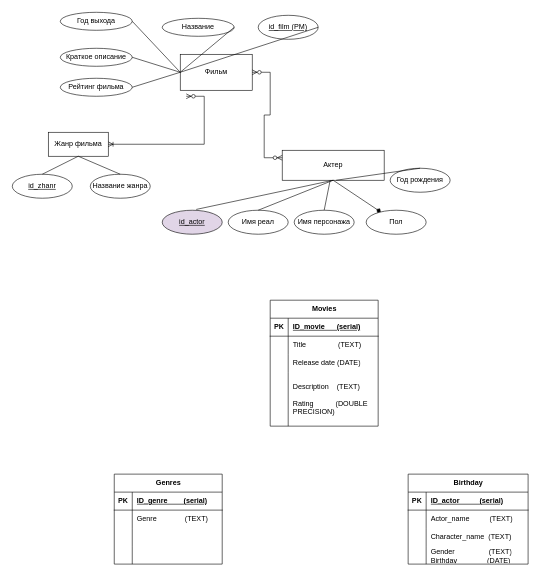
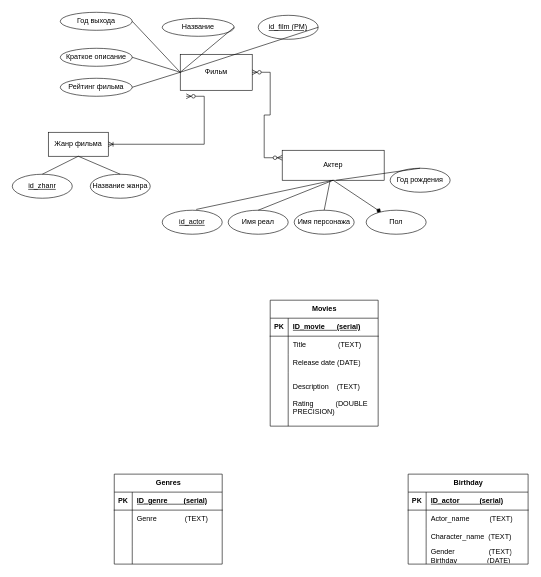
  <mxCell id="0" />
  <mxCell id="1" parent="0" />
  <mxCell id="2" value="Фильм" style="rounded=0;whiteSpace=wrap;html=1;" parent="1" vertex="1"><mxGeometry x="300" y="90" width="120" height="60" as="geometry" /></mxCell>
  <mxCell id="3" value="Название" style="ellipse;whiteSpace=wrap;html=1;" parent="1" vertex="1"><mxGeometry x="270" width="120" height="30" as="geometry" y="30" /></mxCell>
  <mxCell id="4" value="Год выхода" style="ellipse;whiteSpace=wrap;html=1;" parent="1" vertex="1"><mxGeometry x="100" y="20" width="120" height="30" as="geometry" /></mxCell>
  <mxCell id="5" value="Краткое описание" style="ellipse;whiteSpace=wrap;html=1;" parent="1" vertex="1"><mxGeometry x="100" y="80" width="120" height="30" as="geometry" /></mxCell>
  <mxCell id="6" value="Рейтинг фильма" style="ellipse;whiteSpace=wrap;html=1;" parent="1" vertex="1"><mxGeometry x="100" y="130" width="120" height="30" as="geometry" /></mxCell>
  <mxCell id="7" value="" style="endArrow=none;html=1;rounded=0;exitX=1;exitY=0.5;exitDx=0;exitDy=0;entryX=0;entryY=0.5;entryDx=0;entryDy=0;" parent="1" source="3" target="2" edge="1"><mxGeometry width="50" height="50" relative="1" as="geometry"><mxPoint x="240" y="160" as="sourcePoint" /><mxPoint x="290" y="110" as="targetPoint" /></mxGeometry></mxCell>
  <mxCell id="8" value="" style="endArrow=none;html=1;rounded=0;exitX=1;exitY=0.5;exitDx=0;exitDy=0;" parent="1" source="4" edge="1"><mxGeometry width="50" height="50" relative="1" as="geometry"><mxPoint x="240" y="160" as="sourcePoint" /><mxPoint x="300" y="120" as="targetPoint" /></mxGeometry></mxCell>
  <mxCell id="9" value="" style="endArrow=none;html=1;rounded=0;entryX=0;entryY=0.5;entryDx=0;entryDy=0;exitX=1;exitY=0.5;exitDx=0;exitDy=0;" parent="1" source="5" target="2" edge="1"><mxGeometry width="50" height="50" relative="1" as="geometry"><mxPoint x="190" y="160" as="sourcePoint" /><mxPoint x="240" y="110" as="targetPoint" /></mxGeometry></mxCell>
  <mxCell id="10" value="" style="endArrow=none;html=1;rounded=0;exitX=1;exitY=0.5;exitDx=0;exitDy=0;" parent="1" source="6" edge="1"><mxGeometry width="50" height="50" relative="1" as="geometry"><mxPoint x="220" y="210" as="sourcePoint" /><mxPoint x="300" y="120" as="targetPoint" /></mxGeometry></mxCell>
  <mxCell id="11" value="id_film (PM)" style="ellipse;whiteSpace=wrap;html=1;align=center;fontStyle=4;" parent="1" vertex="1"><mxGeometry x="430" y="25" width="100" height="40" as="geometry" /></mxCell>
  <mxCell id="12" value="" style="endArrow=none;html=1;rounded=0;exitX=1;exitY=0.5;exitDx=0;exitDy=0;entryX=0;entryY=0.5;entryDx=0;entryDy=0;" parent="1" source="11" target="2" edge="1"><mxGeometry relative="1" as="geometry"><mxPoint x="190" y="130" as="sourcePoint" /><mxPoint x="350" y="130" as="targetPoint" /></mxGeometry></mxCell>
  <mxCell id="13" value="Актер" style="whiteSpace=wrap;html=1;align=center;" parent="1" vertex="1"><mxGeometry x="470" y="250" width="170" height="50" as="geometry" /></mxCell>
  <mxCell id="14" value="Жанр фильма" style="whiteSpace=wrap;html=1;align=center;" parent="1" vertex="1"><mxGeometry x="80" y="220" width="100" height="40" as="geometry" /></mxCell>
- <mxCell id="15" value="id_actor" style="ellipse;whiteSpace=wrap;html=1;align=center;fontStyle=4;fillColor=#e1d5e7;" parent="1" vertex="1"><mxGeometry x="270" y="350" width="100" height="40" as="geometry" /></mxCell>
+ <mxCell id="15" value="id_actor" style="ellipse;whiteSpace=wrap;html=1;align=center;fontStyle=4;" parent="1" vertex="1"><mxGeometry x="270" y="350" width="100" height="40" as="geometry" /></mxCell>
  <mxCell id="16" value="Имя реал" style="ellipse;whiteSpace=wrap;html=1;align=center;" parent="1" vertex="1"><mxGeometry x="380" y="350" width="100" height="40" as="geometry" /></mxCell>
  <mxCell id="17" value="Имя персонажа" style="ellipse;whiteSpace=wrap;html=1;align=center;" parent="1" vertex="1"><mxGeometry x="490" y="350" width="100" height="40" as="geometry" /></mxCell>
  <mxCell id="18" value="" style="endArrow=none;html=1;rounded=0;exitX=0.5;exitY=0;exitDx=0;exitDy=0;entryX=0.5;entryY=1;entryDx=0;entryDy=0;" parent="1" source="16" target="13" edge="1"><mxGeometry relative="1" as="geometry"><mxPoint x="120" y="130" as="sourcePoint" /><mxPoint x="280" y="130" as="targetPoint" /></mxGeometry></mxCell>
  <mxCell id="19" value="" style="endArrow=none;html=1;rounded=0;exitX=0.567;exitY=-0.033;exitDx=0;exitDy=0;exitPerimeter=0;entryX=0.5;entryY=1;entryDx=0;entryDy=0;" parent="1" source="15" target="13" edge="1"><mxGeometry relative="1" as="geometry"><mxPoint x="345" y="320" as="sourcePoint" /><mxPoint x="505" y="320" as="targetPoint" /></mxGeometry></mxCell>
  <mxCell id="20" value="" style="endArrow=none;html=1;rounded=0;entryX=0.5;entryY=0;entryDx=0;entryDy=0;" parent="1" target="17" edge="1"><mxGeometry relative="1" as="geometry"><mxPoint x="550" y="300" as="sourcePoint" /><mxPoint x="280" y="130" as="targetPoint" /></mxGeometry></mxCell>
  <mxCell id="21" value="Название жанра" style="ellipse;whiteSpace=wrap;html=1;align=center;" parent="1" vertex="1"><mxGeometry x="150" y="290" width="100" height="40" as="geometry" /></mxCell>
  <mxCell id="22" value="id_zhanr" style="ellipse;whiteSpace=wrap;html=1;align=center;fontStyle=4;" parent="1" vertex="1"><mxGeometry x="20" y="290" width="100" height="40" as="geometry" /></mxCell>
  <mxCell id="23" value="" style="endArrow=none;html=1;rounded=0;exitX=0.5;exitY=0;exitDx=0;exitDy=0;entryX=0.5;entryY=1;entryDx=0;entryDy=0;" parent="1" source="22" target="14" edge="1"><mxGeometry relative="1" as="geometry"><mxPoint x="180" y="130" as="sourcePoint" /><mxPoint x="340" y="130" as="targetPoint" /></mxGeometry></mxCell>
  <mxCell id="24" value="" style="endArrow=none;html=1;rounded=0;exitX=0.5;exitY=0;exitDx=0;exitDy=0;entryX=0.5;entryY=1;entryDx=0;entryDy=0;" parent="1" source="21" target="14" edge="1"><mxGeometry relative="1" as="geometry"><mxPoint x="180" y="130" as="sourcePoint" /><mxPoint x="340" y="130" as="targetPoint" /></mxGeometry></mxCell>
  <mxCell id="25" value="Пол" style="ellipse;whiteSpace=wrap;html=1;align=center;" parent="1" vertex="1"><mxGeometry x="610" y="350" width="100" height="40" as="geometry" /></mxCell>
  <mxCell id="26" value="Год рождения" style="ellipse;whiteSpace=wrap;html=1;align=center;" parent="1" vertex="1"><mxGeometry x="650" y="280" width="100" height="40" as="geometry" /></mxCell>
  <mxCell id="27" value="" style="endArrow=diamond;html=1;rounded=0;exitX=0.5;exitY=1;exitDx=0;exitDy=0;" parent="1" source="13" target="25" edge="1"><mxGeometry relative="1" as="geometry"><mxPoint x="390" y="140" as="sourcePoint" /><mxPoint x="550" y="140" as="targetPoint" /></mxGeometry></mxCell>
  <mxCell id="28" value="" style="endArrow=none;html=1;rounded=0;entryX=0.5;entryY=0;entryDx=0;entryDy=0;" parent="1" target="26" edge="1"><mxGeometry relative="1" as="geometry"><mxPoint x="560" y="300" as="sourcePoint" /><mxPoint x="550" y="140" as="targetPoint" /></mxGeometry></mxCell>
  <mxCell id="29" value="" style="edgeStyle=entityRelationEdgeStyle;fontSize=12;html=1;endArrow=ERzeroToMany;endFill=1;startArrow=ERzeroToMany;rounded=0;exitX=1;exitY=0.5;exitDx=0;exitDy=0;entryX=0;entryY=0.25;entryDx=0;entryDy=0;" parent="1" source="2" target="13" edge="1"><mxGeometry width="100" height="100" relative="1" as="geometry"><mxPoint x="380" y="200" as="sourcePoint" /><mxPoint x="580" y="210" as="targetPoint" /></mxGeometry></mxCell>
  <mxCell id="30" value="" style="edgeStyle=entityRelationEdgeStyle;fontSize=12;html=1;endArrow=ERoneToMany;startArrow=ERzeroToMany;rounded=0;entryX=1;entryY=0.5;entryDx=0;entryDy=0;" parent="1" target="14" edge="1"><mxGeometry width="100" height="100" relative="1" as="geometry"><mxPoint x="310" y="160" as="sourcePoint" /><mxPoint x="500" y="100" as="targetPoint" /><Array as="points"><mxPoint x="350" y="190" /><mxPoint x="340" y="190" /><mxPoint x="330" y="180" /><mxPoint x="310" y="200" /></Array></mxGeometry></mxCell>
  <mxCell id="31" value="Movies" style="shape=table;startSize=30;container=1;collapsible=1;childLayout=tableLayout;fixedRows=1;rowLines=0;fontStyle=1;align=center;resizeLast=1;html=1;" parent="1" vertex="1"><mxGeometry x="450" y="500" width="180" height="210" as="geometry" /></mxCell>
  <mxCell id="32" value="" style="shape=tableRow;horizontal=0;startSize=0;swimlaneHead=0;swimlaneBody=0;fillColor=none;collapsible=0;dropTarget=0;points=[[0,0.5],[1,0.5]];portConstraint=eastwest;top=0;left=0;right=0;bottom=1;" parent="31" vertex="1"><mxGeometry y="30" width="180" height="30" as="geometry" /></mxCell>
  <mxCell id="33" value="PK" style="shape=partialRectangle;connectable=0;fillColor=none;top=0;left=0;bottom=0;right=0;fontStyle=1;overflow=hidden;whiteSpace=wrap;html=1;" parent="32" vertex="1"><mxGeometry width="30" height="30" as="geometry"><mxRectangle width="30" height="30" as="alternateBounds" /></mxGeometry></mxCell>
  <mxCell id="34" value="ID_movie &amp;nbsp; &amp;nbsp; &amp;nbsp;(serial)" style="shape=partialRectangle;connectable=0;fillColor=none;top=0;left=0;bottom=0;right=0;align=left;spacingLeft=6;fontStyle=5;overflow=hidden;whiteSpace=wrap;html=1;" parent="32" vertex="1"><mxGeometry x="30" width="150" height="30" as="geometry"><mxRectangle width="150" height="30" as="alternateBounds" /></mxGeometry></mxCell>
  <mxCell id="35" value="" style="shape=tableRow;horizontal=0;startSize=0;swimlaneHead=0;swimlaneBody=0;fillColor=none;collapsible=0;dropTarget=0;points=[[0,0.5],[1,0.5]];portConstraint=eastwest;top=0;left=0;right=0;bottom=0;" parent="31" vertex="1"><mxGeometry y="60" width="180" height="30" as="geometry" /></mxCell>
  <mxCell id="36" value="" style="shape=partialRectangle;connectable=0;fillColor=none;top=0;left=0;bottom=0;right=0;editable=1;overflow=hidden;whiteSpace=wrap;html=1;" parent="35" vertex="1"><mxGeometry width="30" height="30" as="geometry"><mxRectangle width="30" height="30" as="alternateBounds" /></mxGeometry></mxCell>
  <mxCell id="37" value="Title &amp;nbsp; &amp;nbsp; &amp;nbsp; &amp;nbsp; &amp;nbsp; &amp;nbsp; &amp;nbsp; &amp;nbsp;(TEXT)" style="shape=partialRectangle;connectable=0;fillColor=none;top=0;left=0;bottom=0;right=0;align=left;spacingLeft=6;overflow=hidden;whiteSpace=wrap;html=1;" parent="35" vertex="1"><mxGeometry x="30" width="150" height="30" as="geometry"><mxRectangle width="150" height="30" as="alternateBounds" /></mxGeometry></mxCell>
  <mxCell id="38" value="" style="shape=tableRow;horizontal=0;startSize=0;swimlaneHead=0;swimlaneBody=0;fillColor=none;collapsible=0;dropTarget=0;points=[[0,0.5],[1,0.5]];portConstraint=eastwest;top=0;left=0;right=0;bottom=0;" parent="31" vertex="1"><mxGeometry y="90" width="180" height="30" as="geometry" /></mxCell>
  <mxCell id="39" value="" style="shape=partialRectangle;connectable=0;fillColor=none;top=0;left=0;bottom=0;right=0;editable=1;overflow=hidden;whiteSpace=wrap;html=1;" parent="38" vertex="1"><mxGeometry width="30" height="30" as="geometry"><mxRectangle width="30" height="30" as="alternateBounds" /></mxGeometry></mxCell>
  <mxCell id="40" value="Release date (DATE)" style="shape=partialRectangle;connectable=0;fillColor=none;top=0;left=0;bottom=0;right=0;align=left;spacingLeft=6;overflow=hidden;whiteSpace=wrap;html=1;" parent="38" vertex="1"><mxGeometry x="30" width="150" height="30" as="geometry"><mxRectangle width="150" height="30" as="alternateBounds" /></mxGeometry></mxCell>
  <mxCell id="41" value="" style="shape=tableRow;horizontal=0;startSize=0;swimlaneHead=0;swimlaneBody=0;fillColor=none;collapsible=0;dropTarget=0;points=[[0,0.5],[1,0.5]];portConstraint=eastwest;top=0;left=0;right=0;bottom=0;" parent="31" vertex="1"><mxGeometry y="120" width="180" height="90" as="geometry" /></mxCell>
  <mxCell id="42" value="" style="shape=partialRectangle;connectable=0;fillColor=none;top=0;left=0;bottom=0;right=0;editable=1;overflow=hidden;whiteSpace=wrap;html=1;" parent="41" vertex="1"><mxGeometry width="30" height="90" as="geometry"><mxRectangle width="30" height="90" as="alternateBounds" /></mxGeometry></mxCell>
  <mxCell id="43" value="Description &amp;nbsp; &amp;nbsp;(TEXT)&lt;br&gt;&lt;br&gt;Rating &amp;nbsp; &amp;nbsp; &amp;nbsp; &amp;nbsp; &amp;nbsp; (DOUBLE PRECISION)" style="shape=partialRectangle;connectable=0;fillColor=none;top=0;left=0;bottom=0;right=0;align=left;spacingLeft=6;overflow=hidden;whiteSpace=wrap;html=1;" parent="41" vertex="1"><mxGeometry x="30" width="150" height="90" as="geometry"><mxRectangle width="150" height="90" as="alternateBounds" /></mxGeometry></mxCell>
  <mxCell id="44" value="Genres" style="shape=table;startSize=30;container=1;collapsible=1;childLayout=tableLayout;fixedRows=1;rowLines=0;fontStyle=1;align=center;resizeLast=1;html=1;" parent="1" vertex="1"><mxGeometry x="190" y="790" width="180" height="150" as="geometry" /></mxCell>
  <mxCell id="45" value="" style="shape=tableRow;horizontal=0;startSize=0;swimlaneHead=0;swimlaneBody=0;fillColor=none;collapsible=0;dropTarget=0;points=[[0,0.5],[1,0.5]];portConstraint=eastwest;top=0;left=0;right=0;bottom=1;" parent="44" vertex="1"><mxGeometry y="30" width="180" height="30" as="geometry" /></mxCell>
  <mxCell id="46" value="PK" style="shape=partialRectangle;connectable=0;fillColor=none;top=0;left=0;bottom=0;right=0;fontStyle=1;overflow=hidden;whiteSpace=wrap;html=1;" parent="45" vertex="1"><mxGeometry width="30" height="30" as="geometry"><mxRectangle width="30" height="30" as="alternateBounds" /></mxGeometry></mxCell>
  <mxCell id="47" value="ID_genre &amp;nbsp; &amp;nbsp; &amp;nbsp; &amp;nbsp;(serial)" style="shape=partialRectangle;connectable=0;fillColor=none;top=0;left=0;bottom=0;right=0;align=left;spacingLeft=6;fontStyle=5;overflow=hidden;whiteSpace=wrap;html=1;" parent="45" vertex="1"><mxGeometry x="30" width="150" height="30" as="geometry"><mxRectangle width="150" height="30" as="alternateBounds" /></mxGeometry></mxCell>
  <mxCell id="48" value="" style="shape=tableRow;horizontal=0;startSize=0;swimlaneHead=0;swimlaneBody=0;fillColor=none;collapsible=0;dropTarget=0;points=[[0,0.5],[1,0.5]];portConstraint=eastwest;top=0;left=0;right=0;bottom=0;" parent="44" vertex="1"><mxGeometry y="60" width="180" height="30" as="geometry" /></mxCell>
  <mxCell id="49" value="" style="shape=partialRectangle;connectable=0;fillColor=none;top=0;left=0;bottom=0;right=0;editable=1;overflow=hidden;whiteSpace=wrap;html=1;" parent="48" vertex="1"><mxGeometry width="30" height="30" as="geometry"><mxRectangle width="30" height="30" as="alternateBounds" /></mxGeometry></mxCell>
  <mxCell id="50" value="Genre &amp;nbsp; &amp;nbsp; &amp;nbsp; &amp;nbsp; &amp;nbsp; &amp;nbsp; &amp;nbsp;(TEXT)" style="shape=partialRectangle;connectable=0;fillColor=none;top=0;left=0;bottom=0;right=0;align=left;spacingLeft=6;overflow=hidden;whiteSpace=wrap;html=1;" parent="48" vertex="1"><mxGeometry x="30" width="150" height="30" as="geometry"><mxRectangle width="150" height="30" as="alternateBounds" /></mxGeometry></mxCell>
  <mxCell id="51" value="" style="shape=tableRow;horizontal=0;startSize=0;swimlaneHead=0;swimlaneBody=0;fillColor=none;collapsible=0;dropTarget=0;points=[[0,0.5],[1,0.5]];portConstraint=eastwest;top=0;left=0;right=0;bottom=0;" parent="44" vertex="1"><mxGeometry y="90" width="180" height="30" as="geometry" /></mxCell>
  <mxCell id="52" value="" style="shape=partialRectangle;connectable=0;fillColor=none;top=0;left=0;bottom=0;right=0;editable=1;overflow=hidden;whiteSpace=wrap;html=1;" parent="51" vertex="1"><mxGeometry width="30" height="30" as="geometry"><mxRectangle width="30" height="30" as="alternateBounds" /></mxGeometry></mxCell>
  <mxCell id="53" value="" style="shape=partialRectangle;connectable=0;fillColor=none;top=0;left=0;bottom=0;right=0;align=left;spacingLeft=6;overflow=hidden;whiteSpace=wrap;html=1;" parent="51" vertex="1"><mxGeometry x="30" width="150" height="30" as="geometry"><mxRectangle width="150" height="30" as="alternateBounds" /></mxGeometry></mxCell>
  <mxCell id="54" value="" style="shape=tableRow;horizontal=0;startSize=0;swimlaneHead=0;swimlaneBody=0;fillColor=none;collapsible=0;dropTarget=0;points=[[0,0.5],[1,0.5]];portConstraint=eastwest;top=0;left=0;right=0;bottom=0;" parent="44" vertex="1"><mxGeometry y="120" width="180" height="30" as="geometry" /></mxCell>
  <mxCell id="55" value="" style="shape=partialRectangle;connectable=0;fillColor=none;top=0;left=0;bottom=0;right=0;editable=1;overflow=hidden;whiteSpace=wrap;html=1;" parent="54" vertex="1"><mxGeometry width="30" height="30" as="geometry"><mxRectangle width="30" height="30" as="alternateBounds" /></mxGeometry></mxCell>
  <mxCell id="56" value="" style="shape=partialRectangle;connectable=0;fillColor=none;top=0;left=0;bottom=0;right=0;align=left;spacingLeft=6;overflow=hidden;whiteSpace=wrap;html=1;" parent="54" vertex="1"><mxGeometry x="30" width="150" height="30" as="geometry"><mxRectangle width="150" height="30" as="alternateBounds" /></mxGeometry></mxCell>
  <mxCell id="57" value="Birthday" style="shape=table;startSize=30;container=1;collapsible=1;childLayout=tableLayout;fixedRows=1;rowLines=0;fontStyle=1;align=center;resizeLast=1;html=1;" parent="1" vertex="1"><mxGeometry x="680" y="790" width="200" height="150" as="geometry" /></mxCell>
  <mxCell id="58" value="" style="shape=tableRow;horizontal=0;startSize=0;swimlaneHead=0;swimlaneBody=0;fillColor=none;collapsible=0;dropTarget=0;points=[[0,0.5],[1,0.5]];portConstraint=eastwest;top=0;left=0;right=0;bottom=1;" parent="57" vertex="1"><mxGeometry y="30" width="200" height="30" as="geometry" /></mxCell>
  <mxCell id="59" value="PK" style="shape=partialRectangle;connectable=0;fillColor=none;top=0;left=0;bottom=0;right=0;fontStyle=1;overflow=hidden;whiteSpace=wrap;html=1;" parent="58" vertex="1"><mxGeometry width="30" height="30" as="geometry"><mxRectangle width="30" height="30" as="alternateBounds" /></mxGeometry></mxCell>
  <mxCell id="60" value="ID_actor &amp;nbsp; &amp;nbsp; &amp;nbsp; &amp;nbsp; &amp;nbsp;(serial)" style="shape=partialRectangle;connectable=0;fillColor=none;top=0;left=0;bottom=0;right=0;align=left;spacingLeft=6;fontStyle=5;overflow=hidden;whiteSpace=wrap;html=1;" parent="58" vertex="1"><mxGeometry x="30" width="170" height="30" as="geometry"><mxRectangle width="170" height="30" as="alternateBounds" /></mxGeometry></mxCell>
  <mxCell id="61" value="" style="shape=tableRow;horizontal=0;startSize=0;swimlaneHead=0;swimlaneBody=0;fillColor=none;collapsible=0;dropTarget=0;points=[[0,0.5],[1,0.5]];portConstraint=eastwest;top=0;left=0;right=0;bottom=0;" parent="57" vertex="1"><mxGeometry y="60" width="200" height="30" as="geometry" /></mxCell>
  <mxCell id="62" value="" style="shape=partialRectangle;connectable=0;fillColor=none;top=0;left=0;bottom=0;right=0;editable=1;overflow=hidden;whiteSpace=wrap;html=1;" parent="61" vertex="1"><mxGeometry width="30" height="30" as="geometry"><mxRectangle width="30" height="30" as="alternateBounds" /></mxGeometry></mxCell>
  <mxCell id="63" value="Actor_name &amp;nbsp; &amp;nbsp; &amp;nbsp; &amp;nbsp; &amp;nbsp;(TEXT)" style="shape=partialRectangle;connectable=0;fillColor=none;top=0;left=0;bottom=0;right=0;align=left;spacingLeft=6;overflow=hidden;whiteSpace=wrap;html=1;" parent="61" vertex="1"><mxGeometry x="30" width="170" height="30" as="geometry"><mxRectangle width="170" height="30" as="alternateBounds" /></mxGeometry></mxCell>
  <mxCell id="64" value="" style="shape=tableRow;horizontal=0;startSize=0;swimlaneHead=0;swimlaneBody=0;fillColor=none;collapsible=0;dropTarget=0;points=[[0,0.5],[1,0.5]];portConstraint=eastwest;top=0;left=0;right=0;bottom=0;" parent="57" vertex="1"><mxGeometry y="90" width="200" height="30" as="geometry" /></mxCell>
  <mxCell id="65" value="" style="shape=partialRectangle;connectable=0;fillColor=none;top=0;left=0;bottom=0;right=0;editable=1;overflow=hidden;whiteSpace=wrap;html=1;" parent="64" vertex="1"><mxGeometry width="30" height="30" as="geometry"><mxRectangle width="30" height="30" as="alternateBounds" /></mxGeometry></mxCell>
  <mxCell id="66" value="Character_name &amp;nbsp;(TEXT)" style="shape=partialRectangle;connectable=0;fillColor=none;top=0;left=0;bottom=0;right=0;align=left;spacingLeft=6;overflow=hidden;whiteSpace=wrap;html=1;" parent="64" vertex="1"><mxGeometry x="30" width="170" height="30" as="geometry"><mxRectangle width="170" height="30" as="alternateBounds" /></mxGeometry></mxCell>
  <mxCell id="67" value="" style="shape=tableRow;horizontal=0;startSize=0;swimlaneHead=0;swimlaneBody=0;fillColor=none;collapsible=0;dropTarget=0;points=[[0,0.5],[1,0.5]];portConstraint=eastwest;top=0;left=0;right=0;bottom=0;" parent="57" vertex="1"><mxGeometry y="120" width="200" height="30" as="geometry" /></mxCell>
  <mxCell id="68" value="" style="shape=partialRectangle;connectable=0;fillColor=none;top=0;left=0;bottom=0;right=0;editable=1;overflow=hidden;whiteSpace=wrap;html=1;" parent="67" vertex="1"><mxGeometry width="30" height="30" as="geometry"><mxRectangle width="30" height="30" as="alternateBounds" /></mxGeometry></mxCell>
  <mxCell id="69" value="Gender &amp;nbsp; &amp;nbsp; &amp;nbsp; &amp;nbsp; &amp;nbsp; &amp;nbsp; &amp;nbsp; &amp;nbsp; (TEXT)&lt;br&gt;Birthday &amp;nbsp; &amp;nbsp; &amp;nbsp; &amp;nbsp; &amp;nbsp; &amp;nbsp; &amp;nbsp; (DATE)" style="shape=partialRectangle;connectable=0;fillColor=none;top=0;left=0;bottom=0;right=0;align=left;spacingLeft=6;overflow=hidden;whiteSpace=wrap;html=1;" parent="67" vertex="1"><mxGeometry x="30" width="170" height="30" as="geometry"><mxRectangle width="170" height="30" as="alternateBounds" /></mxGeometry></mxCell>
